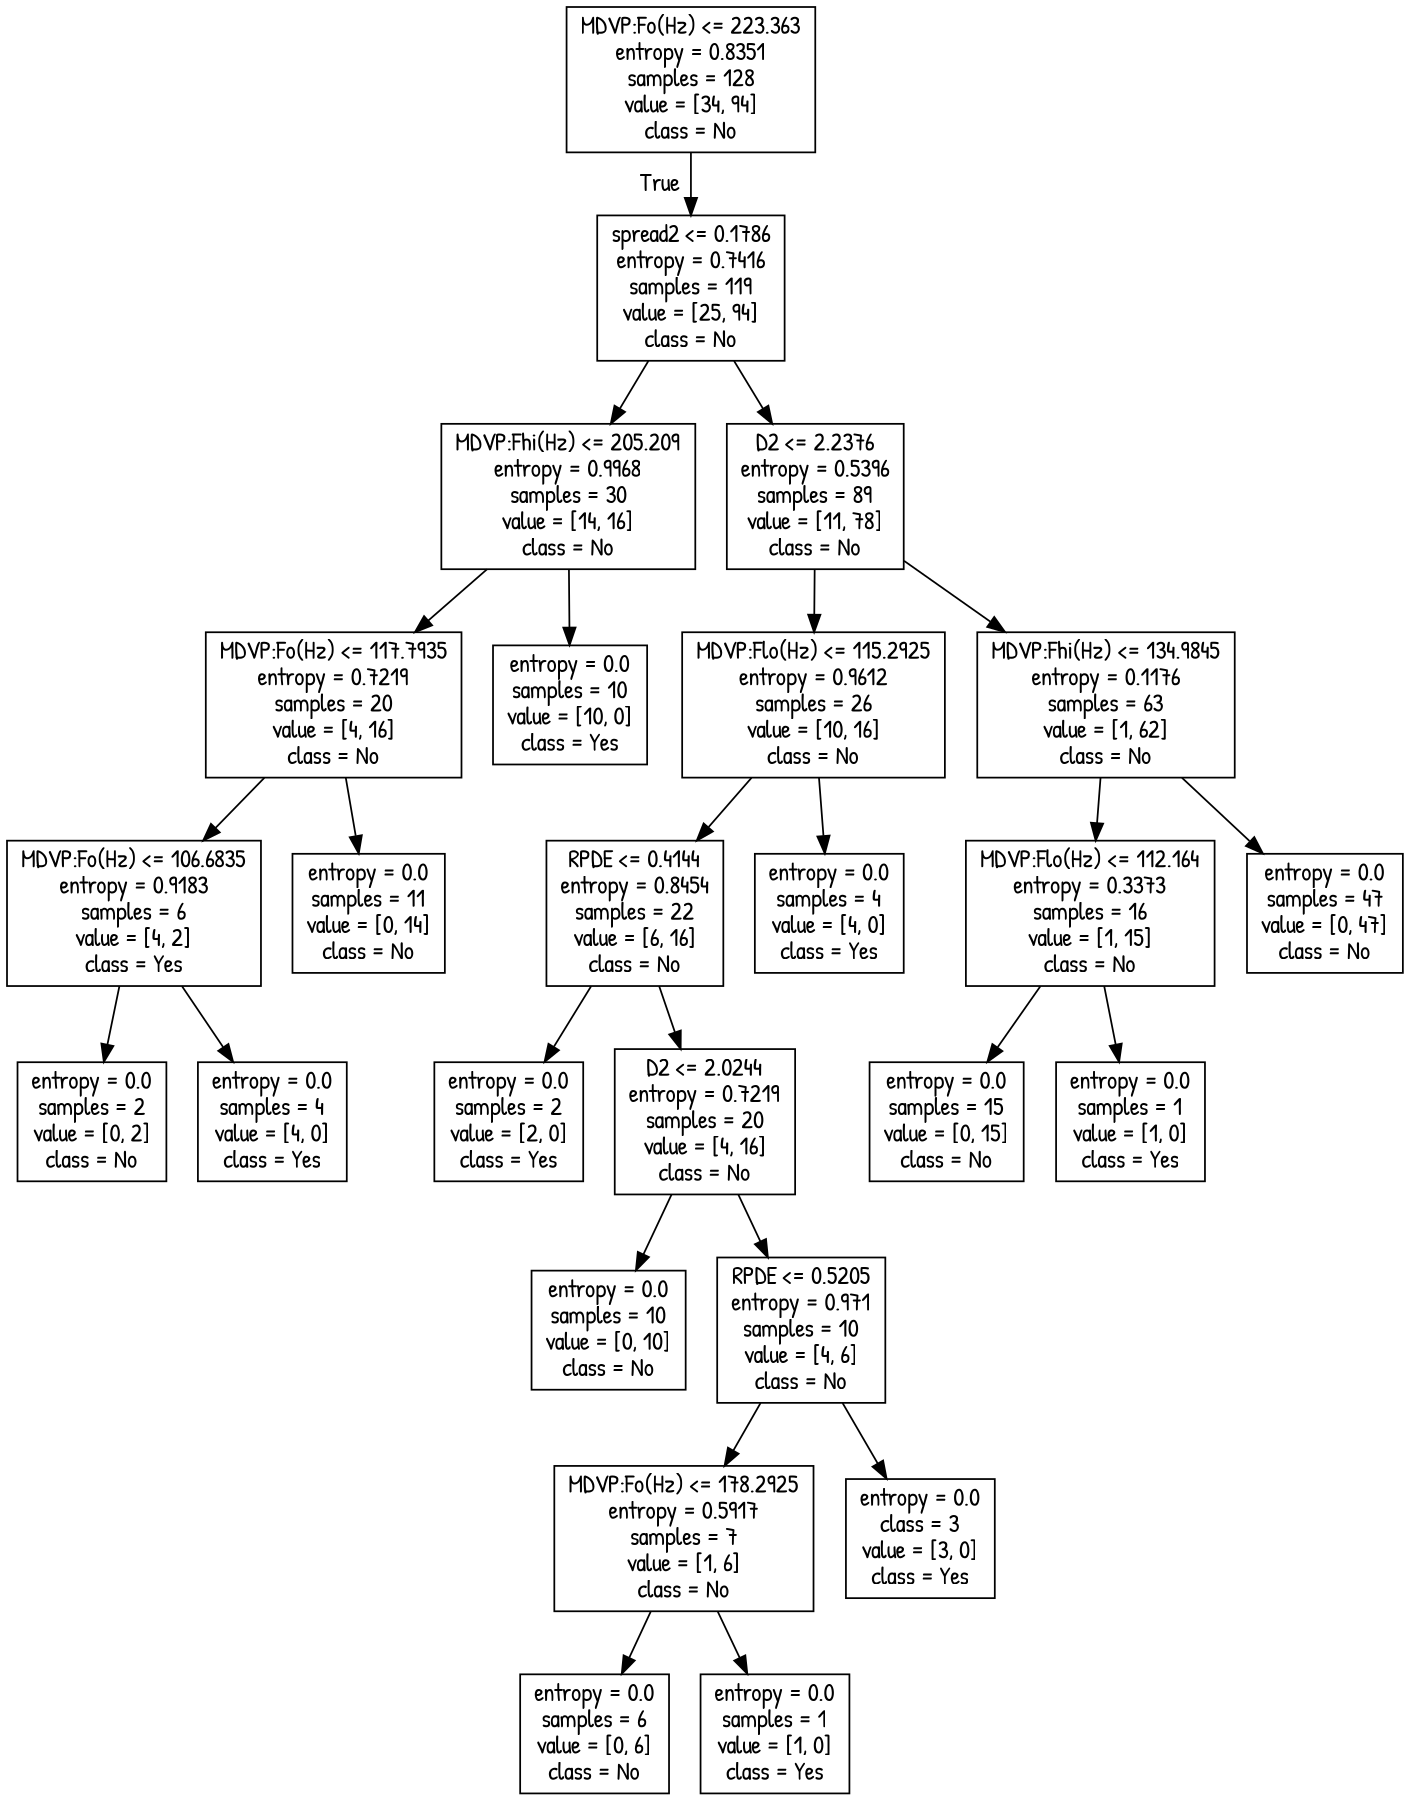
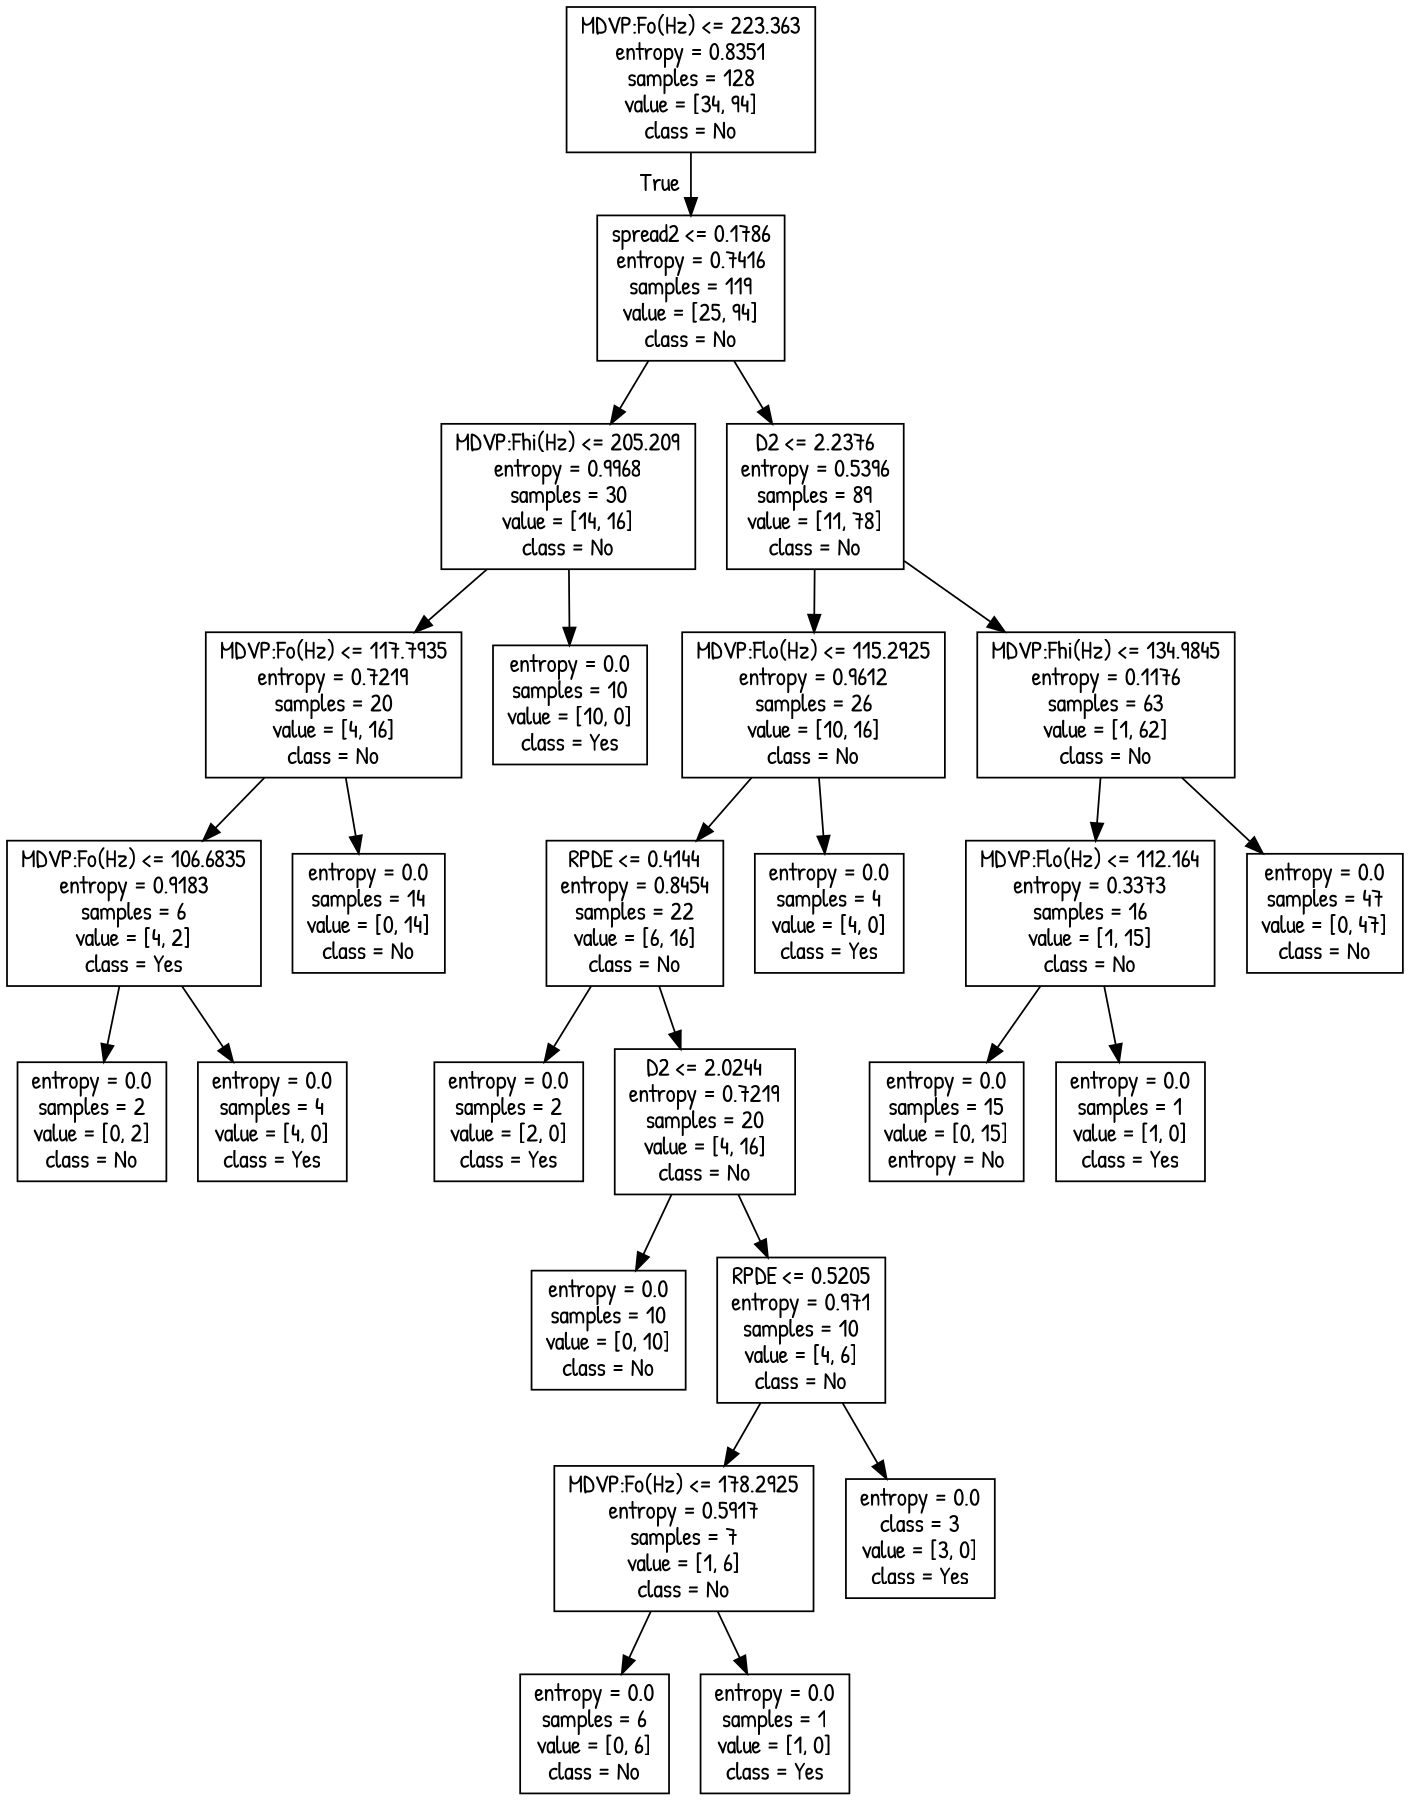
  digraph {
    fontname="Patrick Hand"
    node [fontname="Patrick Hand" shape=box]
    edge [fontname="Patrick Hand"]
    n1 [label="MDVP:Fo(Hz) <= 223.363\nentropy = 0.8351\nsamples = 128\nvalue = [34, 94]\nclass = No"]
    n2 [label="spread2 <= 0.1786\nentropy = 0.7416\nsamples = 119\nvalue = [25, 94]\nclass = No"]
    n3 [label="MDVP:Fhi(Hz) <= 205.209\nentropy = 0.9968\nsamples = 30\nvalue = [14, 16]\nclass = No"]
    n4 [label="D2 <= 2.2376\nentropy = 0.5396\nsamples = 89\nvalue = [11, 78]\nclass = No"]
    n5 [label="MDVP:Fo(Hz) <= 117.7935\nentropy = 0.7219\nsamples = 20\nvalue = [4, 16]\nclass = No"]
    n6 [label="entropy = 0.0\nsamples = 10\nvalue = [10, 0]\nclass = Yes"]
    n7 [label="MDVP:Flo(Hz) <= 115.2925\nentropy = 0.9612\nsamples = 26\nvalue = [10, 16]\nclass = No"]
    n8 [label="MDVP:Fhi(Hz) <= 134.9845\nentropy = 0.1176\nsamples = 63\nvalue = [1, 62]\nclass = No"]
    n9 [label="MDVP:Fo(Hz) <= 106.6835\nentropy = 0.9183\nsamples = 6\nvalue = [4, 2]\nclass = Yes"]
-   n10 [label="entropy = 0.0\nsamples = 11\nvalue = [0, 14]\nclass = No"]
+   n10 [label="entropy = 0.0\nsamples = 14\nvalue = [0, 14]\nclass = No"]
    n11 [label="entropy = 0.0\nsamples = 2\nvalue = [0, 2]\nclass = No"]
    n12 [label="entropy = 0.0\nsamples = 4\nvalue = [4, 0]\nclass = Yes"]
    n13 [label="RPDE <= 0.4144\nentropy = 0.8454\nsamples = 22\nvalue = [6, 16]\nclass = No"]
    n14 [label="entropy = 0.0\nsamples = 4\nvalue = [4, 0]\nclass = Yes"]
    n15 [label="MDVP:Flo(Hz) <= 112.164\nentropy = 0.3373\nsamples = 16\nvalue = [1, 15]\nclass = No"]
    n16 [label="entropy = 0.0\nsamples = 47\nvalue = [0, 47]\nclass = No"]
    n17 [label="entropy = 0.0\nsamples = 2\nvalue = [2, 0]\nclass = Yes"]
    n18 [label="D2 <= 2.0244\nentropy = 0.7219\nsamples = 20\nvalue = [4, 16]\nclass = No"]
    n19 [label="entropy = 0.0\nsamples = 10\nvalue = [0, 10]\nclass = No"]
    n20 [label="RPDE <= 0.5205\nentropy = 0.971\nsamples = 10\nvalue = [4, 6]\nclass = No"]
    n21 [label="MDVP:Fo(Hz) <= 178.2925\nentropy = 0.5917\nsamples = 7\nvalue = [1, 6]\nclass = No"]
    n22 [label="entropy = 0.0\nclass = 3\nvalue = [3, 0]\nclass = Yes"]
    n23 [label="entropy = 0.0\nsamples = 6\nvalue = [0, 6]\nclass = No"]
    n24 [label="entropy = 0.0\nsamples = 1\nvalue = [1, 0]\nclass = Yes"]
-   n25 [label="entropy = 0.0\nsamples = 15\nvalue = [0, 15]\nclass = No"]
+   n25 [label="entropy = 0.0\nsamples = 15\nvalue = [0, 15]\nentropy = No"]
    n26 [label="entropy = 0.0\nsamples = 1\nvalue = [1, 0]\nclass = Yes"]
    n1 -> n2 [headlabel=True labelangle=45 labeldistance=2.5]
    n2 -> n3
    n2 -> n4
    n3 -> n5
    n3 -> n6
    n4 -> n7
    n4 -> n8
    n5 -> n9
    n5 -> n10
    n7 -> n13
    n7 -> n14
    n8 -> n15
    n8 -> n16
    n9 -> n11
    n9 -> n12
    n13 -> n17
    n13 -> n18
    n15 -> n25
    n15 -> n26
    n18 -> n19
    n18 -> n20
    n20 -> n21
    n20 -> n22
    n21 -> n23
    n21 -> n24
  }
